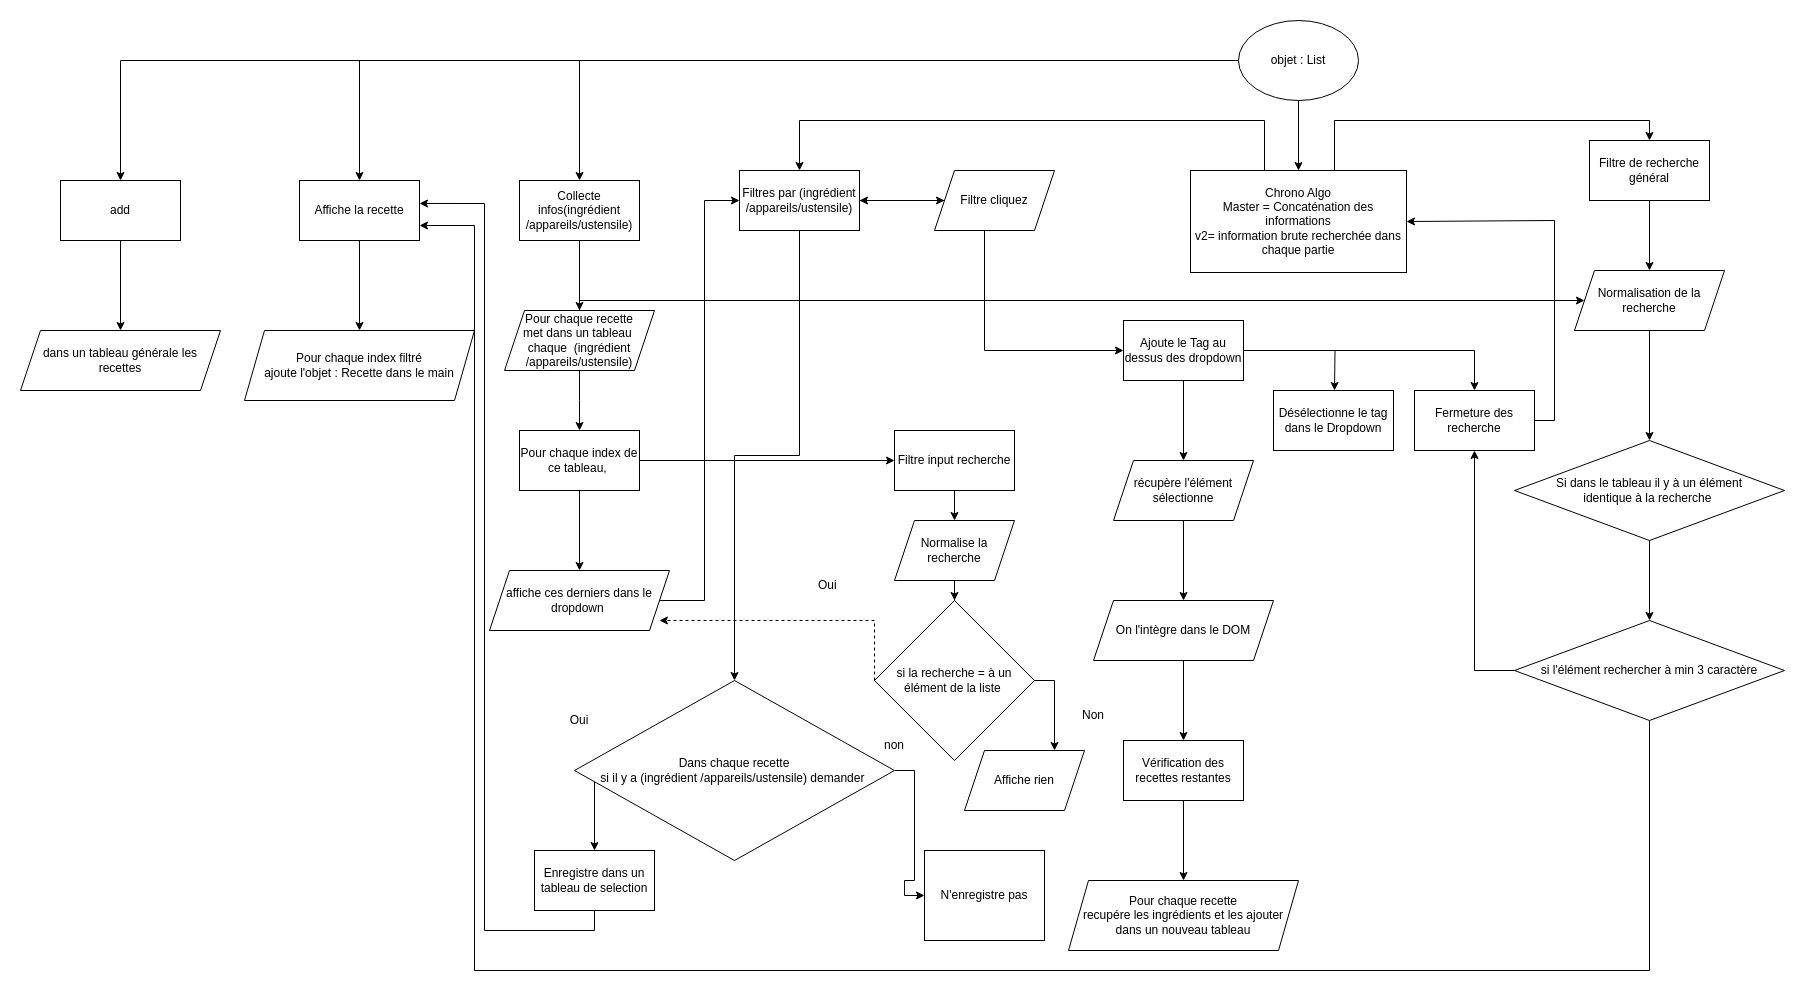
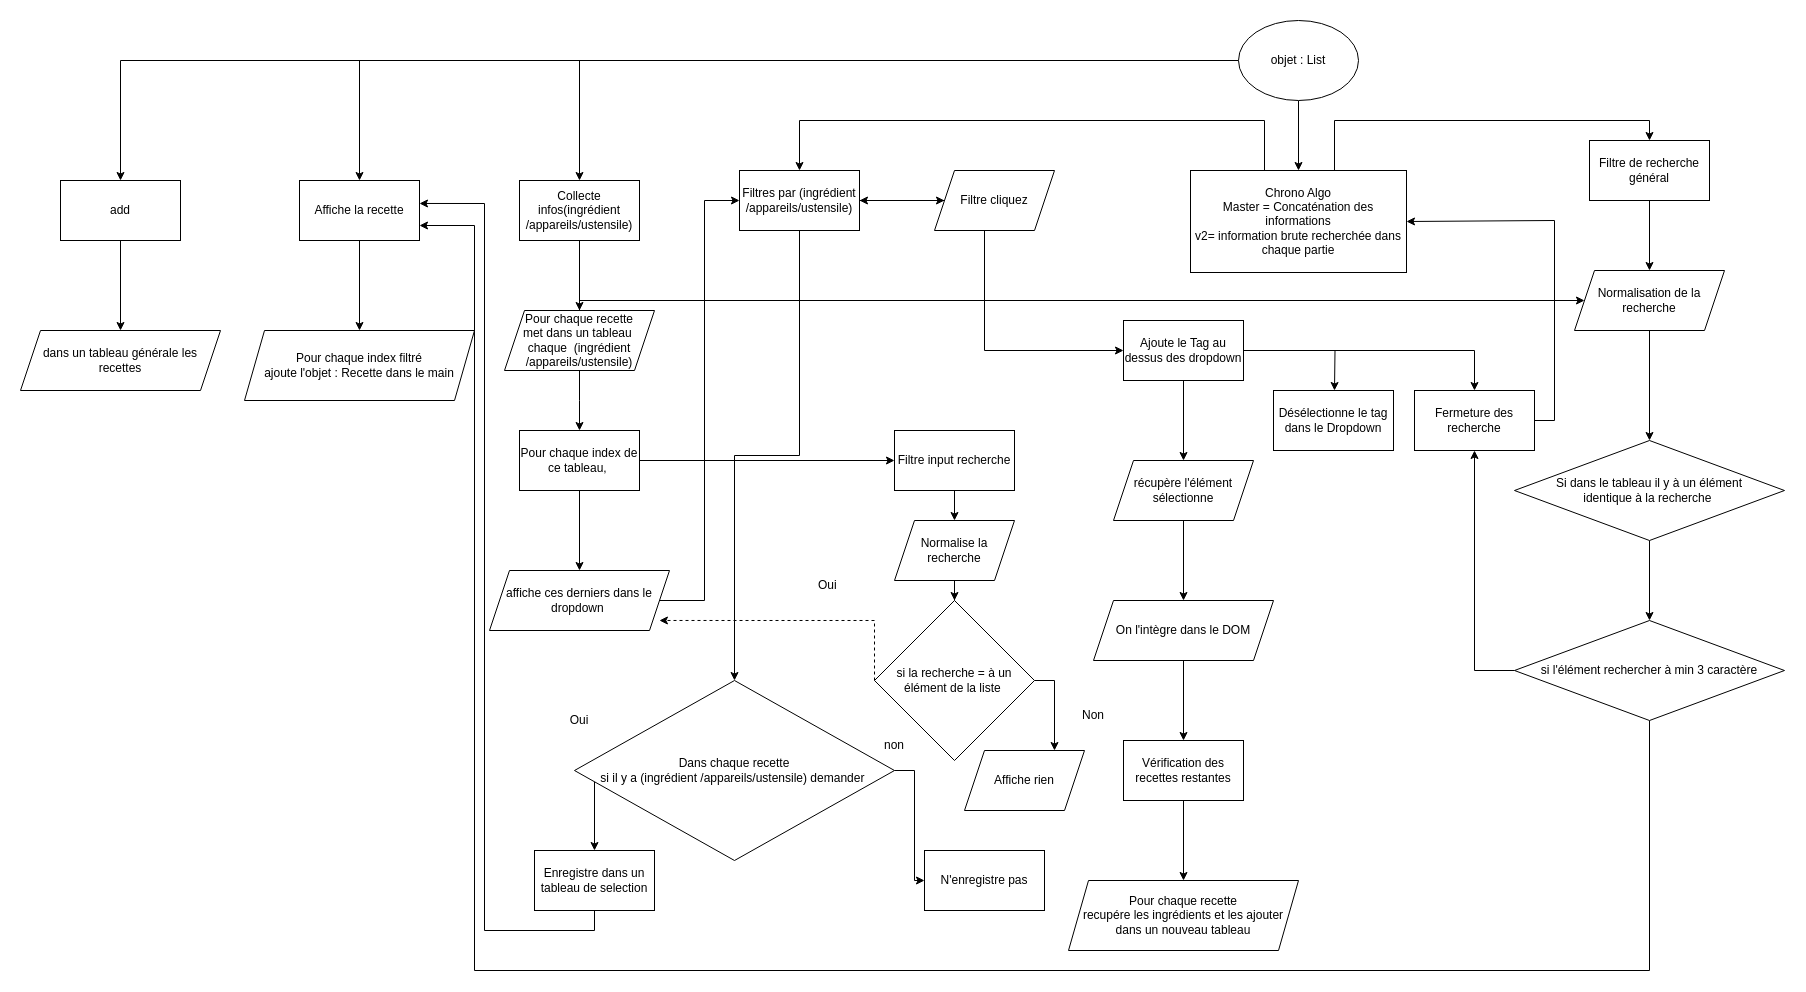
  <mxCell id="0" />
  <mxCell id="1" parent="0" />
  <mxCell id="2" style="edgeStyle=orthogonalEdgeStyle;rounded=0;orthogonalLoop=1;jettySize=auto;html=1;exitX=0;exitY=0.5;exitDx=0;exitDy=0;" edge="1" parent="1" source="5" target="7"><mxGeometry relative="1" as="geometry"><mxPoint x="974" y="60" as="sourcePoint" /></mxGeometry></mxCell>
  <mxCell id="3" style="edgeStyle=orthogonalEdgeStyle;rounded=0;orthogonalLoop=1;jettySize=auto;html=1;entryX=0.5;entryY=0;entryDx=0;entryDy=0;" edge="1" parent="1" source="5" target="37"><mxGeometry relative="1" as="geometry" /></mxCell>
  <mxCell id="4" value="" style="edgeStyle=orthogonalEdgeStyle;rounded=0;orthogonalLoop=1;jettySize=auto;html=1;" edge="1" parent="1" source="5" target="62"><mxGeometry relative="1" as="geometry" /></mxCell>
  <mxCell id="5" value="objet : List" style="ellipse;whiteSpace=wrap;html=1;" vertex="1" parent="1"><mxGeometry x="1238" y="20" width="120" height="80" as="geometry" /></mxCell>
  <mxCell id="6" value="" style="edgeStyle=orthogonalEdgeStyle;rounded=0;orthogonalLoop=1;jettySize=auto;html=1;" edge="1" parent="1" source="7" target="8"><mxGeometry relative="1" as="geometry" /></mxCell>
  <mxCell id="7" value="add" style="whiteSpace=wrap;html=1;" vertex="1" parent="1"><mxGeometry x="60" y="180" width="120" height="60" as="geometry" /></mxCell>
  <mxCell id="8" value="dans un tableau générale les recettes" style="shape=parallelogram;perimeter=parallelogramPerimeter;whiteSpace=wrap;html=1;fixedSize=1;" vertex="1" parent="1"><mxGeometry x="20" y="330" width="200" height="60" as="geometry" /></mxCell>
  <mxCell id="9" value="" style="edgeStyle=orthogonalEdgeStyle;rounded=0;orthogonalLoop=1;jettySize=auto;html=1;exitX=1;exitY=0.5;exitDx=0;exitDy=0;" edge="1" parent="1" source="16" target="28"><mxGeometry relative="1" as="geometry"><Array as="points"><mxPoint x="1044" y="190" /><mxPoint x="984" y="190" /><mxPoint x="984" y="350" /></Array></mxGeometry></mxCell>
  <mxCell id="10" style="edgeStyle=orthogonalEdgeStyle;rounded=0;orthogonalLoop=1;jettySize=auto;html=1;" edge="1" parent="1" source="13" target="20"><mxGeometry relative="1" as="geometry" /></mxCell>
  <mxCell id="11" style="edgeStyle=orthogonalEdgeStyle;rounded=0;orthogonalLoop=1;jettySize=auto;html=1;exitX=1;exitY=0.5;exitDx=0;exitDy=0;entryX=0;entryY=0.5;entryDx=0;entryDy=0;" edge="1" parent="1" source="13" target="16"><mxGeometry relative="1" as="geometry" /></mxCell>
  <mxCell id="12" style="edgeStyle=orthogonalEdgeStyle;rounded=0;orthogonalLoop=1;jettySize=auto;html=1;exitX=1;exitY=0.5;exitDx=0;exitDy=0;entryX=0;entryY=0.5;entryDx=0;entryDy=0;" edge="1" parent="1" source="42" target="64"><mxGeometry relative="1" as="geometry" /></mxCell>
  <mxCell id="13" value="Filtres par (ingrédient /appareils/ustensile)" style="whiteSpace=wrap;html=1;" vertex="1" parent="1"><mxGeometry x="739" y="170" width="120" height="60" as="geometry" /></mxCell>
  <mxCell id="14" style="edgeStyle=orthogonalEdgeStyle;rounded=0;orthogonalLoop=1;jettySize=auto;html=1;" edge="1" parent="1" source="16" target="13"><mxGeometry relative="1" as="geometry" /></mxCell>
  <mxCell id="15" value="" style="edgeStyle=orthogonalEdgeStyle;rounded=0;orthogonalLoop=1;jettySize=auto;html=1;exitX=1;exitY=0.5;exitDx=0;exitDy=0;" edge="1" parent="1" source="28" target="48"><mxGeometry relative="1" as="geometry" /></mxCell>
  <mxCell id="16" value="Filtre cliquez" style="shape=parallelogram;perimeter=parallelogramPerimeter;whiteSpace=wrap;html=1;fixedSize=1;" vertex="1" parent="1"><mxGeometry x="934" y="170" width="120" height="60" as="geometry" /></mxCell>
  <mxCell id="17" value="" style="edgeStyle=orthogonalEdgeStyle;rounded=0;orthogonalLoop=1;jettySize=auto;html=1;" edge="1" parent="1" target="22"><mxGeometry relative="1" as="geometry"><mxPoint x="1234" y="60" as="sourcePoint" /><Array as="points"><mxPoint x="820" y="60" /><mxPoint x="359" y="60" /></Array></mxGeometry></mxCell>
  <mxCell id="18" style="edgeStyle=orthogonalEdgeStyle;rounded=0;orthogonalLoop=1;jettySize=auto;html=1;exitX=1;exitY=0.5;exitDx=0;exitDy=0;" edge="1" parent="1" source="20" target="23"><mxGeometry relative="1" as="geometry" /></mxCell>
  <mxCell id="19" style="edgeStyle=orthogonalEdgeStyle;rounded=0;orthogonalLoop=1;jettySize=auto;html=1;entryX=0.5;entryY=0;entryDx=0;entryDy=0;" edge="1" parent="1" source="20" target="46"><mxGeometry relative="1" as="geometry"><mxPoint x="584" y="850" as="targetPoint" /><Array as="points"><mxPoint x="594" y="735" /></Array></mxGeometry></mxCell>
  <mxCell id="20" value="Dans chaque recette&lt;br&gt;si il y a (ingrédient /appareils/ustensile) demander&amp;nbsp;" style="rhombus;whiteSpace=wrap;html=1;" vertex="1" parent="1"><mxGeometry x="574" y="680" width="320" height="180" as="geometry" /></mxCell>
  <mxCell id="21" value="" style="edgeStyle=orthogonalEdgeStyle;rounded=0;orthogonalLoop=1;jettySize=auto;html=1;" edge="1" parent="1" source="22" target="25"><mxGeometry relative="1" as="geometry" /></mxCell>
  <mxCell id="22" value="Affiche la recette" style="whiteSpace=wrap;html=1;" vertex="1" parent="1"><mxGeometry x="299" y="180" width="120" height="60" as="geometry" /></mxCell>
- <mxCell id="23" value="N'enregistre pas" style="whiteSpace=wrap;html=1;" vertex="1" parent="1"><mxGeometry x="924" y="850" width="120" height="90" as="geometry" /></mxCell>
+ <mxCell id="23" value="N'enregistre pas" style="whiteSpace=wrap;html=1;" vertex="1" parent="1"><mxGeometry x="924" y="850" width="120" height="60" as="geometry" /></mxCell>
  <mxCell id="24" value="Oui" style="text;html=1;strokeColor=none;fillColor=none;align=center;verticalAlign=middle;whiteSpace=wrap;rounded=0;" vertex="1" parent="1"><mxGeometry x="549" y="705" width="60" height="30" as="geometry" /></mxCell>
  <mxCell id="25" value="Pour chaque index filtré&lt;br&gt;ajoute l'objet&amp;nbsp;: Recette dans le main" style="shape=parallelogram;perimeter=parallelogramPerimeter;whiteSpace=wrap;html=1;fixedSize=1;" vertex="1" parent="1"><mxGeometry x="244" y="330" width="230" height="70" as="geometry" /></mxCell>
  <mxCell id="26" value="" style="edgeStyle=orthogonalEdgeStyle;rounded=0;orthogonalLoop=1;jettySize=auto;html=1;" edge="1" parent="1" source="28" target="30"><mxGeometry relative="1" as="geometry" /></mxCell>
  <mxCell id="27" style="edgeStyle=orthogonalEdgeStyle;rounded=0;orthogonalLoop=1;jettySize=auto;html=1;" edge="1" parent="1" source="28"><mxGeometry relative="1" as="geometry"><mxPoint x="1334" y="390" as="targetPoint" /></mxGeometry></mxCell>
  <mxCell id="28" value="Ajoute le Tag au dessus des dropdown" style="whiteSpace=wrap;html=1;" vertex="1" parent="1"><mxGeometry x="1123" y="320" width="120" height="60" as="geometry" /></mxCell>
  <mxCell id="29" value="" style="edgeStyle=orthogonalEdgeStyle;rounded=0;orthogonalLoop=1;jettySize=auto;html=1;" edge="1" parent="1" source="30" target="32"><mxGeometry relative="1" as="geometry" /></mxCell>
  <mxCell id="30" value="récupère l'élément sélectionne" style="shape=parallelogram;perimeter=parallelogramPerimeter;whiteSpace=wrap;html=1;fixedSize=1;" vertex="1" parent="1"><mxGeometry x="1113" y="460" width="140" height="60" as="geometry" /></mxCell>
  <mxCell id="31" value="" style="edgeStyle=orthogonalEdgeStyle;rounded=0;orthogonalLoop=1;jettySize=auto;html=1;" edge="1" parent="1" source="32" target="34"><mxGeometry relative="1" as="geometry" /></mxCell>
  <mxCell id="32" value="On l'intègre dans le DOM" style="shape=parallelogram;perimeter=parallelogramPerimeter;whiteSpace=wrap;html=1;fixedSize=1;" vertex="1" parent="1"><mxGeometry x="1093" y="600" width="180" height="60" as="geometry" /></mxCell>
  <mxCell id="33" value="" style="edgeStyle=orthogonalEdgeStyle;rounded=0;orthogonalLoop=1;jettySize=auto;html=1;" edge="1" parent="1" source="34" target="35"><mxGeometry relative="1" as="geometry" /></mxCell>
  <mxCell id="34" value="Vérification des recettes restantes" style="whiteSpace=wrap;html=1;" vertex="1" parent="1"><mxGeometry x="1123" y="740" width="120" height="60" as="geometry" /></mxCell>
  <mxCell id="35" value="Pour chaque recette&lt;br&gt;recupére les ingrédients et les ajouter dans un nouveau tableau" style="shape=parallelogram;perimeter=parallelogramPerimeter;whiteSpace=wrap;html=1;fixedSize=1;" vertex="1" parent="1"><mxGeometry x="1068" y="880" width="230" height="70" as="geometry" /></mxCell>
  <mxCell id="36" value="" style="edgeStyle=orthogonalEdgeStyle;rounded=0;orthogonalLoop=1;jettySize=auto;html=1;" edge="1" parent="1" source="37" target="40"><mxGeometry relative="1" as="geometry" /></mxCell>
  <mxCell id="37" value="Collecte infos(ingrédient /appareils/ustensile)" style="whiteSpace=wrap;html=1;" vertex="1" parent="1"><mxGeometry x="519" y="180" width="120" height="60" as="geometry" /></mxCell>
  <mxCell id="38" value="" style="edgeStyle=orthogonalEdgeStyle;rounded=0;orthogonalLoop=1;jettySize=auto;html=1;" edge="1" parent="1" source="40"><mxGeometry relative="1" as="geometry"><mxPoint x="579" y="430" as="targetPoint" /></mxGeometry></mxCell>
  <mxCell id="39" style="edgeStyle=orthogonalEdgeStyle;rounded=0;orthogonalLoop=1;jettySize=auto;html=1;entryX=0;entryY=0.5;entryDx=0;entryDy=0;" edge="1" parent="1" source="40" target="53"><mxGeometry relative="1" as="geometry"><Array as="points"><mxPoint x="579" y="300" /></Array></mxGeometry></mxCell>
  <mxCell id="40" value="Pour chaque recette&lt;br&gt;met dans un tableau&amp;nbsp;&lt;br&gt;chaque&amp;nbsp;&amp;nbsp;(ingrédient /appareils/ustensile)" style="shape=parallelogram;perimeter=parallelogramPerimeter;whiteSpace=wrap;html=1;fixedSize=1;" vertex="1" parent="1"><mxGeometry x="504" y="310" width="150" height="60" as="geometry" /></mxCell>
  <mxCell id="41" value="" style="edgeStyle=orthogonalEdgeStyle;rounded=0;orthogonalLoop=1;jettySize=auto;html=1;" edge="1" parent="1" source="42" target="44"><mxGeometry relative="1" as="geometry" /></mxCell>
  <mxCell id="42" value="Pour chaque index de ce tableau,&amp;nbsp;" style="whiteSpace=wrap;html=1;" vertex="1" parent="1"><mxGeometry x="519" y="430" width="120" height="60" as="geometry" /></mxCell>
  <mxCell id="43" style="edgeStyle=orthogonalEdgeStyle;rounded=0;orthogonalLoop=1;jettySize=auto;html=1;exitX=1;exitY=0.5;exitDx=0;exitDy=0;entryX=0;entryY=0.5;entryDx=0;entryDy=0;" edge="1" parent="1" source="44" target="13"><mxGeometry relative="1" as="geometry" /></mxCell>
  <mxCell id="44" value="&lt;span&gt;affiche ces derniers dans le dropdown&amp;nbsp;&lt;/span&gt;" style="shape=parallelogram;perimeter=parallelogramPerimeter;whiteSpace=wrap;html=1;fixedSize=1;" vertex="1" parent="1"><mxGeometry x="489" y="570" width="180" height="60" as="geometry" /></mxCell>
  <mxCell id="45" style="edgeStyle=orthogonalEdgeStyle;rounded=0;orthogonalLoop=1;jettySize=auto;html=1;exitX=0.5;exitY=1;exitDx=0;exitDy=0;entryX=1;entryY=0.383;entryDx=0;entryDy=0;entryPerimeter=0;" edge="1" parent="1" source="46" target="22"><mxGeometry relative="1" as="geometry"><Array as="points"><mxPoint x="594" y="930" /><mxPoint x="484" y="930" /><mxPoint x="484" y="203" /></Array></mxGeometry></mxCell>
  <mxCell id="46" value="Enregistre dans un tableau de selection" style="rounded=0;whiteSpace=wrap;html=1;" vertex="1" parent="1"><mxGeometry x="534" y="850" width="120" height="60" as="geometry" /></mxCell>
  <mxCell id="47" style="edgeStyle=orthogonalEdgeStyle;rounded=0;orthogonalLoop=1;jettySize=auto;html=1;entryX=1;entryY=0.5;entryDx=0;entryDy=0;" edge="1" parent="1" source="48" target="62"><mxGeometry relative="1" as="geometry"><Array as="points"><mxPoint x="1554" y="420" /><mxPoint x="1554" y="220" /></Array></mxGeometry></mxCell>
  <mxCell id="48" value="Fermeture des recherche" style="whiteSpace=wrap;html=1;" vertex="1" parent="1"><mxGeometry x="1414" y="390" width="120" height="60" as="geometry" /></mxCell>
  <mxCell id="49" value="Désélectionne le tag dans le Dropdown" style="rounded=0;whiteSpace=wrap;html=1;" vertex="1" parent="1"><mxGeometry x="1273" y="390" width="120" height="60" as="geometry" /></mxCell>
  <mxCell id="50" value="" style="edgeStyle=orthogonalEdgeStyle;rounded=0;orthogonalLoop=1;jettySize=auto;html=1;" edge="1" parent="1" source="51" target="53"><mxGeometry relative="1" as="geometry" /></mxCell>
  <mxCell id="51" value="Filtre de recherche général" style="rounded=0;whiteSpace=wrap;html=1;" vertex="1" parent="1"><mxGeometry x="1589" y="140" width="120" height="60" as="geometry" /></mxCell>
  <mxCell id="52" value="" style="edgeStyle=orthogonalEdgeStyle;rounded=0;orthogonalLoop=1;jettySize=auto;html=1;" edge="1" parent="1" source="53" target="55"><mxGeometry relative="1" as="geometry" /></mxCell>
  <mxCell id="53" value="Normalisation de la recherche" style="shape=parallelogram;perimeter=parallelogramPerimeter;whiteSpace=wrap;html=1;fixedSize=1;" vertex="1" parent="1"><mxGeometry x="1574" y="270" width="150" height="60" as="geometry" /></mxCell>
  <mxCell id="54" value="" style="edgeStyle=orthogonalEdgeStyle;rounded=0;orthogonalLoop=1;jettySize=auto;html=1;" edge="1" parent="1" source="55" target="58"><mxGeometry relative="1" as="geometry" /></mxCell>
  <mxCell id="55" value="Si dans le tableau il y à un élément&lt;br&gt;identique à la recherche&amp;nbsp;" style="rhombus;whiteSpace=wrap;html=1;" vertex="1" parent="1"><mxGeometry x="1514" y="440" width="270" height="100" as="geometry" /></mxCell>
  <mxCell id="56" value="" style="edgeStyle=orthogonalEdgeStyle;rounded=0;orthogonalLoop=1;jettySize=auto;html=1;entryX=1;entryY=0.75;entryDx=0;entryDy=0;" edge="1" parent="1" source="58" target="22"><mxGeometry relative="1" as="geometry"><mxPoint x="1649" y="820" as="targetPoint" /><Array as="points"><mxPoint x="1649" y="970" /><mxPoint x="474" y="970" /><mxPoint x="474" y="225" /></Array></mxGeometry></mxCell>
  <mxCell id="57" style="edgeStyle=orthogonalEdgeStyle;rounded=0;orthogonalLoop=1;jettySize=auto;html=1;entryX=0.5;entryY=1;entryDx=0;entryDy=0;" edge="1" parent="1" source="58" target="48"><mxGeometry relative="1" as="geometry"><Array as="points"><mxPoint x="1474" y="670" /></Array></mxGeometry></mxCell>
  <mxCell id="58" value="si l'élément rechercher à min 3 caractère" style="rhombus;whiteSpace=wrap;html=1;" vertex="1" parent="1"><mxGeometry x="1514" y="620" width="270" height="100" as="geometry" /></mxCell>
  <mxCell id="59" value="non" style="text;html=1;strokeColor=none;fillColor=none;align=center;verticalAlign=middle;whiteSpace=wrap;rounded=0;" vertex="1" parent="1"><mxGeometry x="864" y="730" width="60" height="30" as="geometry" /></mxCell>
  <mxCell id="60" style="edgeStyle=orthogonalEdgeStyle;rounded=0;orthogonalLoop=1;jettySize=auto;html=1;entryX=0.5;entryY=0;entryDx=0;entryDy=0;" edge="1" parent="1" source="62" target="13"><mxGeometry relative="1" as="geometry"><Array as="points"><mxPoint x="1264" y="120" /><mxPoint x="799" y="120" /></Array></mxGeometry></mxCell>
  <mxCell id="61" style="edgeStyle=orthogonalEdgeStyle;rounded=0;orthogonalLoop=1;jettySize=auto;html=1;entryX=0.5;entryY=0;entryDx=0;entryDy=0;" edge="1" parent="1" source="62" target="51"><mxGeometry relative="1" as="geometry"><Array as="points"><mxPoint x="1334" y="120" /><mxPoint x="1649" y="120" /></Array></mxGeometry></mxCell>
  <mxCell id="62" value="Chrono Algo&lt;br&gt;Master = Concaténation des informations&lt;br&gt;v2= information brute recherchée dans chaque partie" style="whiteSpace=wrap;html=1;" vertex="1" parent="1"><mxGeometry x="1190" y="170" width="216" height="102" as="geometry" /></mxCell>
  <mxCell id="63" value="" style="edgeStyle=orthogonalEdgeStyle;rounded=0;orthogonalLoop=1;jettySize=auto;html=1;" edge="1" parent="1" source="64" target="66"><mxGeometry relative="1" as="geometry" /></mxCell>
  <mxCell id="64" value="Filtre input recherche" style="rounded=0;whiteSpace=wrap;html=1;" vertex="1" parent="1"><mxGeometry x="894" y="430" width="120" height="60" as="geometry" /></mxCell>
  <mxCell id="65" style="edgeStyle=orthogonalEdgeStyle;rounded=0;orthogonalLoop=1;jettySize=auto;html=1;entryX=0.5;entryY=0;entryDx=0;entryDy=0;" edge="1" parent="1" source="66" target="69"><mxGeometry relative="1" as="geometry" /></mxCell>
  <mxCell id="66" value="Normalise la recherche" style="shape=parallelogram;perimeter=parallelogramPerimeter;whiteSpace=wrap;html=1;fixedSize=1;rounded=0;" vertex="1" parent="1"><mxGeometry x="894" y="520" width="120" height="60" as="geometry" /></mxCell>
  <mxCell id="67" style="edgeStyle=orthogonalEdgeStyle;rounded=0;orthogonalLoop=1;jettySize=auto;html=1;exitX=0;exitY=0.5;exitDx=0;exitDy=0;entryX=0.944;entryY=0.833;entryDx=0;entryDy=0;entryPerimeter=0;dashed=1;" edge="1" parent="1" source="69" target="44"><mxGeometry relative="1" as="geometry"><Array as="points"><mxPoint x="874" y="620" /></Array></mxGeometry></mxCell>
  <mxCell id="68" style="edgeStyle=orthogonalEdgeStyle;rounded=0;orthogonalLoop=1;jettySize=auto;html=1;exitX=1;exitY=0.5;exitDx=0;exitDy=0;entryX=0.75;entryY=0;entryDx=0;entryDy=0;" edge="1" parent="1" source="69" target="72"><mxGeometry relative="1" as="geometry" /></mxCell>
  <mxCell id="69" value="si la recherche = à un élément de la liste&amp;nbsp;" style="rhombus;whiteSpace=wrap;html=1;" vertex="1" parent="1"><mxGeometry x="874" y="600" width="160" height="160" as="geometry" /></mxCell>
  <mxCell id="70" value="Oui&amp;nbsp;" style="text;html=1;strokeColor=none;fillColor=none;align=center;verticalAlign=middle;whiteSpace=wrap;rounded=0;" vertex="1" parent="1"><mxGeometry x="799" y="570" width="60" height="30" as="geometry" /></mxCell>
  <mxCell id="71" value="Non" style="text;html=1;strokeColor=none;fillColor=none;align=center;verticalAlign=middle;whiteSpace=wrap;rounded=0;" vertex="1" parent="1"><mxGeometry x="1063" y="700" width="60" height="30" as="geometry" /></mxCell>
  <mxCell id="72" value="Affiche rien" style="shape=parallelogram;perimeter=parallelogramPerimeter;whiteSpace=wrap;html=1;fixedSize=1;rounded=0;" vertex="1" parent="1"><mxGeometry x="964" y="750" width="120" height="60" as="geometry" /></mxCell>
